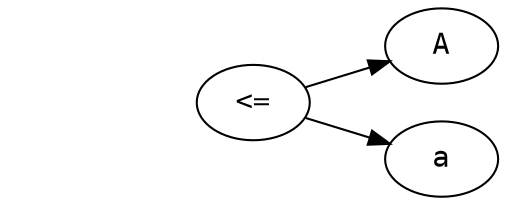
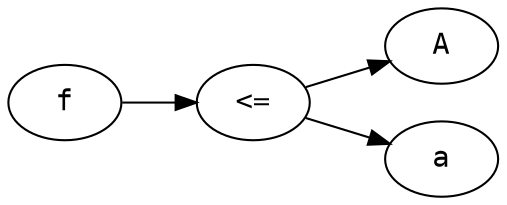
  digraph {
    rankdir=LR
    fontname="DejaVu Sans Mono"
    node [fontname="DejaVu Sans Mono"]
    edge [fontname="DejaVu Sans Mono"]
+   n1 [label=f]
    n2 [label="<="]
    n3 [label=A]
    n4 [label=a]
+   n1 -> n2
    n2 -> n3
    n2 -> n4
  }
